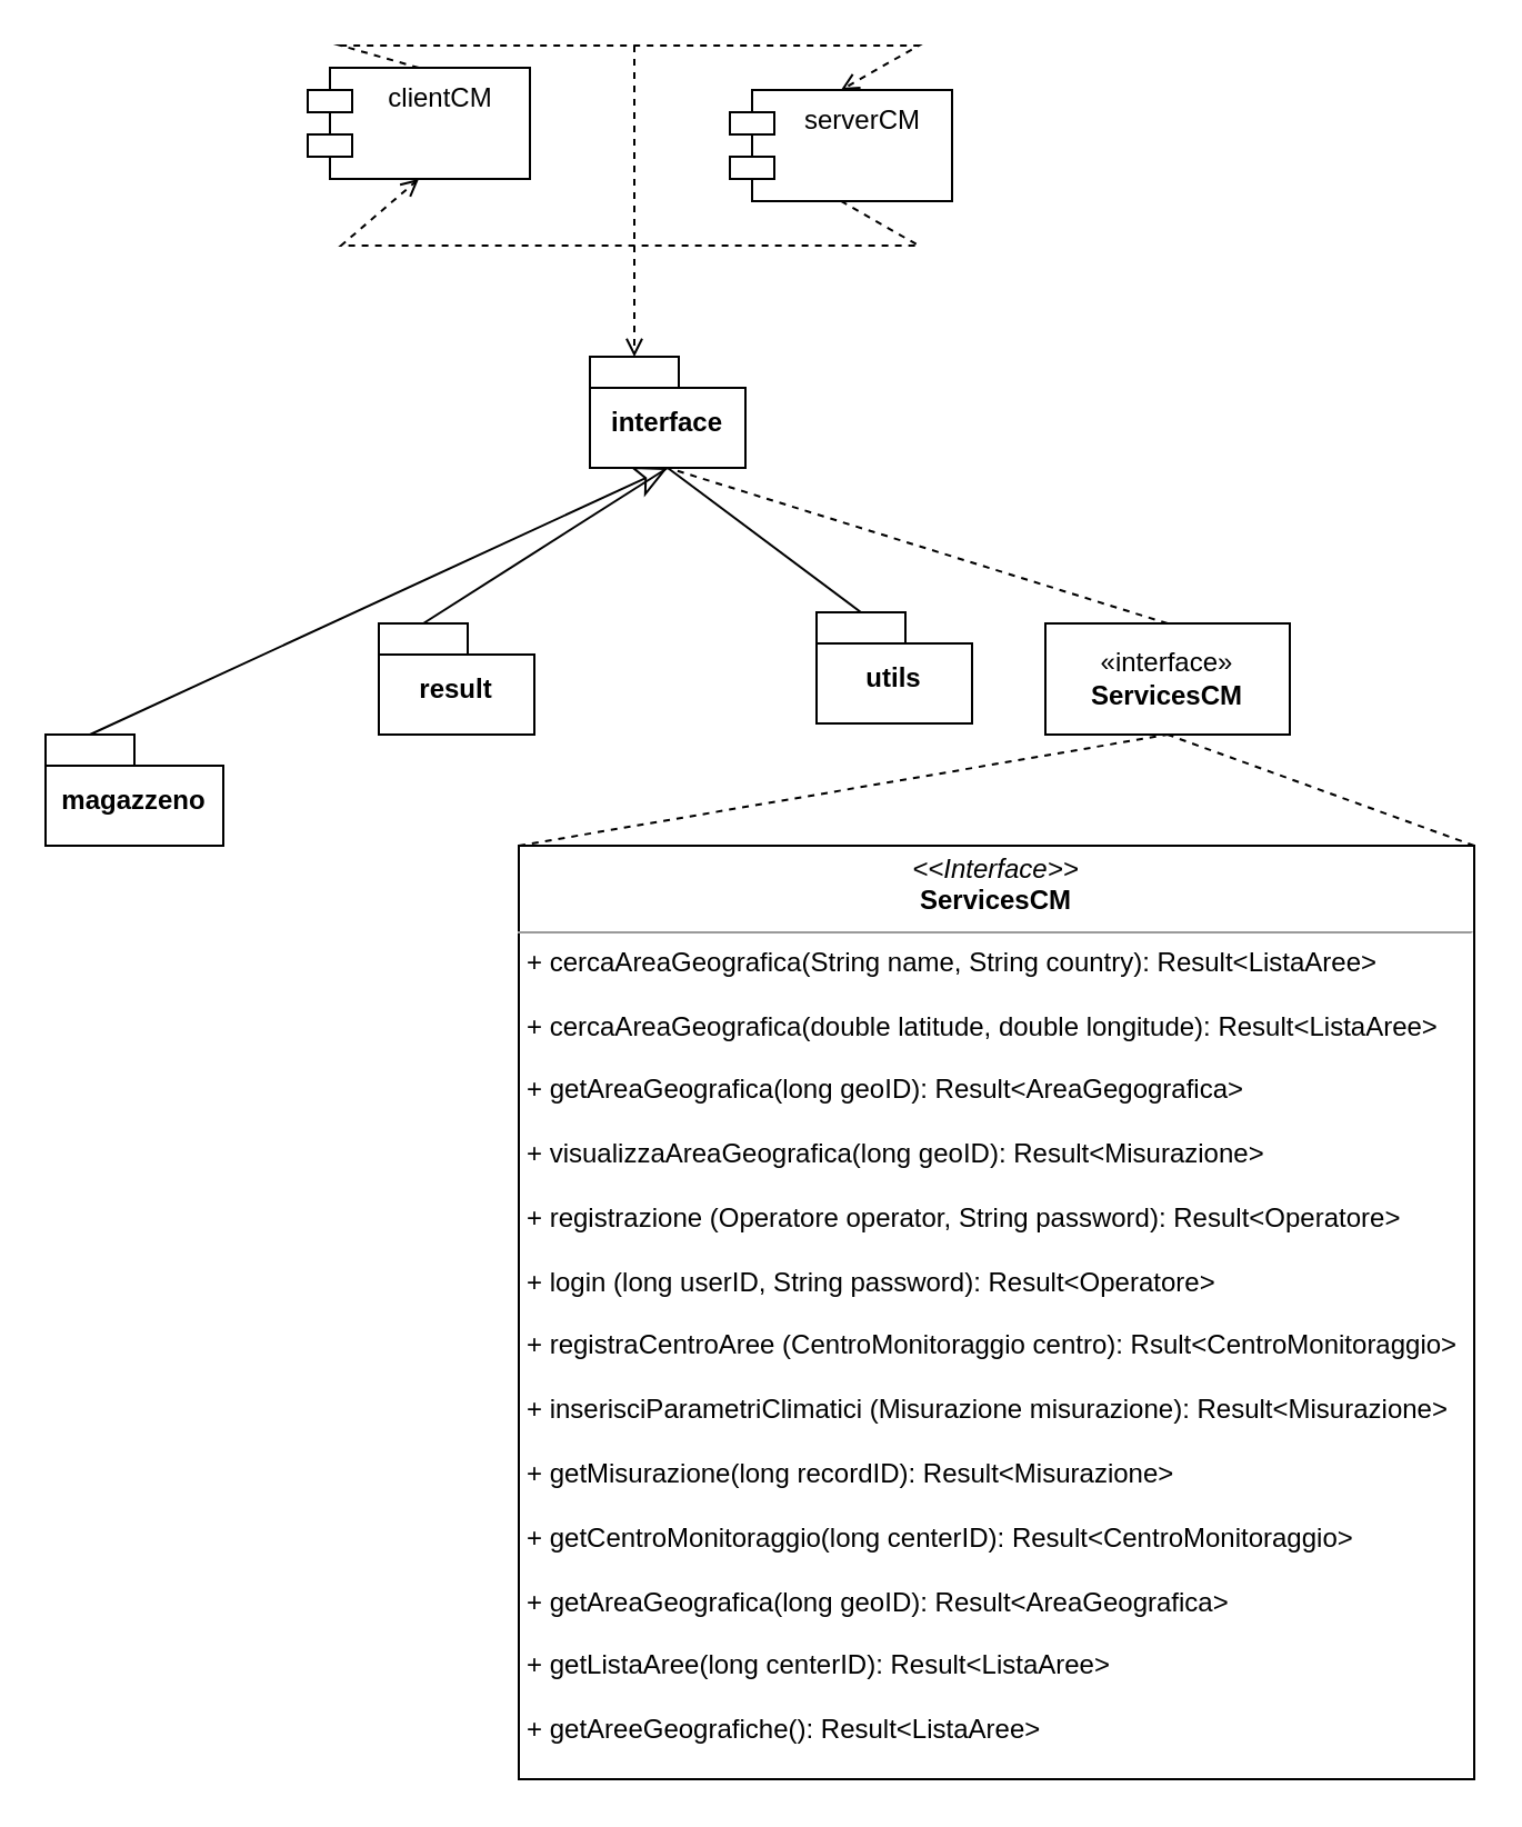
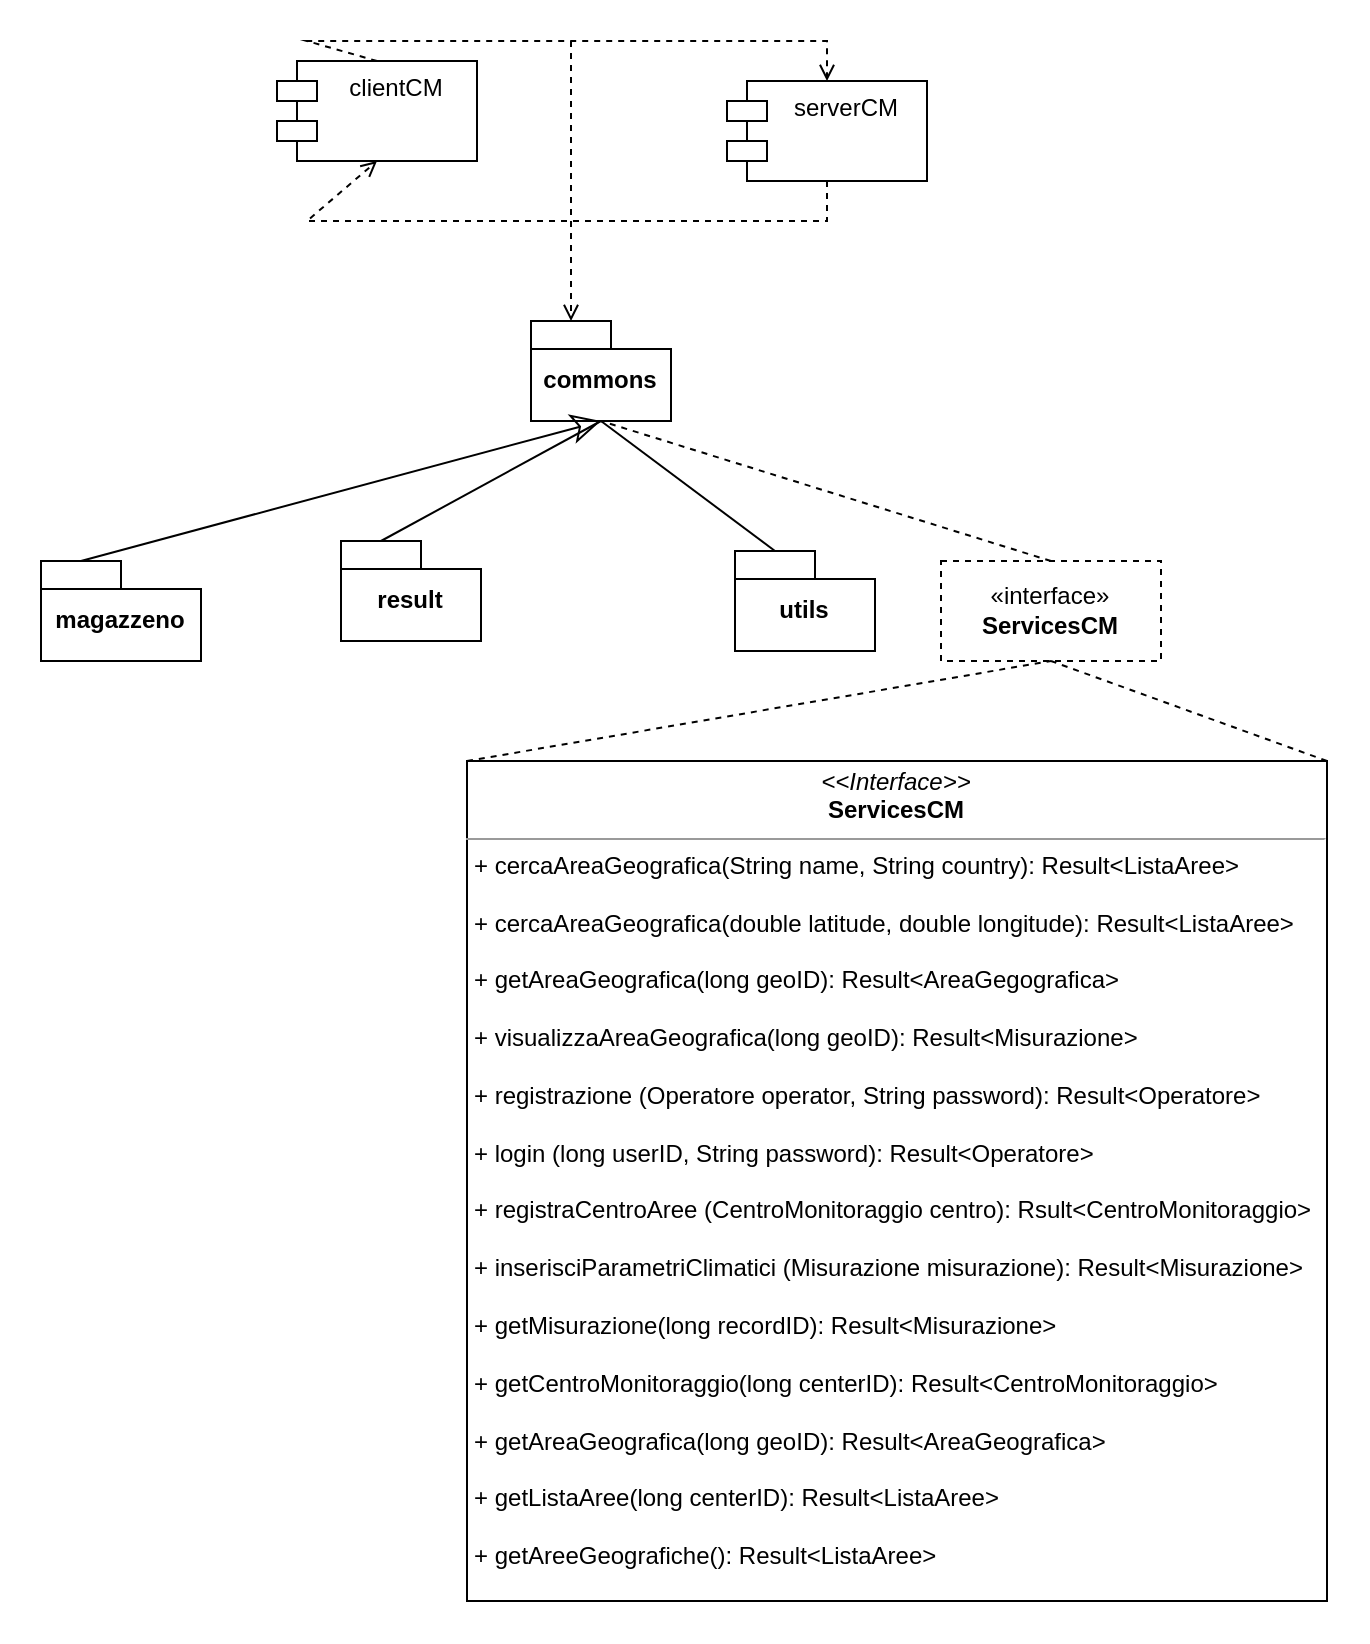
  <mxCell id="0" />
  <mxCell id="1" parent="0" />
- <mxCell id="2" value="serverCM" style="shape=module;align=left;spacingLeft=20;align=center;verticalAlign=top;whiteSpace=wrap;html=1;" parent="1" vertex="1"><mxGeometry x="328" y="40" width="100" height="50" as="geometry" /></mxCell>
+ <mxCell id="2" value="serverCM" style="shape=module;align=left;spacingLeft=20;align=center;verticalAlign=top;whiteSpace=wrap;html=1;" parent="1" vertex="1"><mxGeometry x="363" y="40" width="100" height="50" as="geometry" /></mxCell>
  <mxCell id="3" value="clientCM" style="shape=module;align=left;spacingLeft=20;align=center;verticalAlign=top;whiteSpace=wrap;html=1;" parent="1" vertex="1"><mxGeometry x="138" y="30" width="100" height="50" as="geometry" /></mxCell>
  <mxCell id="4" value="&lt;p style=&quot;margin:0px;margin-top:4px;text-align:center;&quot;&gt;&lt;i&gt;&amp;lt;&amp;lt;Interface&amp;gt;&amp;gt;&lt;/i&gt;&lt;br&gt;&lt;b&gt;ServicesCM&lt;/b&gt;&lt;/p&gt;&lt;hr size=&quot;1&quot;&gt;&lt;p style=&quot;margin:0px;margin-left:4px;&quot;&gt;+ cercaAreaGeografica(String name, String country): Result&amp;lt;ListaAree&amp;gt;&lt;/p&gt;&lt;p style=&quot;margin:0px;margin-left:4px;&quot;&gt;&lt;br&gt;&lt;/p&gt;&lt;p style=&quot;margin:0px;margin-left:4px;&quot;&gt;+ cercaAreaGeografica(double latitude, double longitude): Result&amp;lt;ListaAree&amp;gt;&lt;/p&gt;&lt;p style=&quot;border-color: var(--border-color); margin: 0px 0px 0px 4px;&quot;&gt;&lt;br&gt;&lt;/p&gt;&lt;p style=&quot;margin:0px;margin-left:4px;&quot;&gt;+ getAreaGeografica(long geoID): Result&amp;lt;AreaGegografica&amp;gt;&lt;/p&gt;&lt;p style=&quot;margin:0px;margin-left:4px;&quot;&gt;&lt;br&gt;&lt;/p&gt;&lt;p style=&quot;margin:0px;margin-left:4px;&quot;&gt;+ visualizzaAreaGeografica(long geoID):&amp;nbsp;Result&amp;lt;Misurazione&amp;gt;&lt;span style=&quot;background-color: initial;&quot;&gt;&lt;/span&gt;&lt;/p&gt;&lt;p style=&quot;margin:0px;margin-left:4px;&quot;&gt;&lt;br&gt;&lt;/p&gt;&lt;p style=&quot;margin:0px;margin-left:4px;&quot;&gt;&lt;span style=&quot;background-color: initial;&quot;&gt;+ registrazione (Operatore operator, String password): Result&amp;lt;Operatore&amp;gt;&lt;/span&gt;&lt;br&gt;&lt;/p&gt;&lt;p style=&quot;margin:0px;margin-left:4px;&quot;&gt;&lt;br&gt;&lt;/p&gt;&lt;p style=&quot;margin:0px;margin-left:4px;&quot;&gt;+ login (long userID, String password): Result&amp;lt;Operatore&amp;gt;&lt;br&gt;&lt;/p&gt;&lt;p style=&quot;margin:0px;margin-left:4px;&quot;&gt;&lt;br&gt;&lt;/p&gt;&lt;p style=&quot;margin:0px;margin-left:4px;&quot;&gt;+ registraCentroAree (CentroMonitoraggio centro&lt;span style=&quot;background-color: initial;&quot;&gt;): Rsult&amp;lt;CentroMonitoraggio&amp;gt;&lt;/span&gt;&lt;/p&gt;&lt;p style=&quot;margin:0px;margin-left:4px;&quot;&gt;&lt;br&gt;&lt;/p&gt;&lt;p style=&quot;border-color: var(--border-color); margin: 0px 0px 0px 4px;&quot;&gt;+ inserisciParametriClimatici (Misurazione misurazione): Result&amp;lt;Misurazione&amp;gt;&lt;/p&gt;&lt;p style=&quot;border-color: var(--border-color); margin: 0px 0px 0px 4px;&quot;&gt;&lt;br&gt;&lt;/p&gt;&lt;p style=&quot;border-color: var(--border-color); margin: 0px 0px 0px 4px;&quot;&gt;+ getMisurazione(long recordID): Result&amp;lt;Misurazione&amp;gt;&lt;/p&gt;&lt;p style=&quot;border-color: var(--border-color); margin: 0px 0px 0px 4px;&quot;&gt;&lt;br style=&quot;border-color: var(--border-color);&quot;&gt;&lt;/p&gt;&lt;p style=&quot;border-color: var(--border-color); margin: 0px 0px 0px 4px;&quot;&gt;+ getCentroMonitoraggio(long centerID): Result&amp;lt;CentroMonitoraggio&amp;gt;&lt;/p&gt;&lt;p style=&quot;border-color: var(--border-color); margin: 0px 0px 0px 4px;&quot;&gt;&lt;br style=&quot;border-color: var(--border-color);&quot;&gt;&lt;/p&gt;&lt;p style=&quot;border-color: var(--border-color); margin: 0px 0px 0px 4px;&quot;&gt;+ getAreaGeografica(long geoID): Result&amp;lt;AreaGeografica&amp;gt;&lt;/p&gt;&lt;p style=&quot;border-color: var(--border-color); margin: 0px 0px 0px 4px;&quot;&gt;&lt;br&gt;&lt;/p&gt;&lt;p style=&quot;border-color: var(--border-color); margin: 0px 0px 0px 4px;&quot;&gt;+ getListaAree(long centerID): Result&amp;lt;ListaAree&amp;gt;&lt;/p&gt;&lt;p style=&quot;border-color: var(--border-color); margin: 0px 0px 0px 4px;&quot;&gt;&lt;br style=&quot;border-color: var(--border-color);&quot;&gt;&lt;/p&gt;&lt;p style=&quot;border-color: var(--border-color); margin: 0px 0px 0px 4px;&quot;&gt;+&amp;nbsp;getAreeGeografiche(): Result&amp;lt;ListaAree&amp;gt;&lt;/p&gt;&lt;p style=&quot;border-color: var(--border-color); margin: 0px 0px 0px 4px;&quot;&gt;&lt;br style=&quot;border-color: var(--border-color);&quot;&gt;&lt;/p&gt;" style="verticalAlign=top;align=left;overflow=fill;fontSize=12;fontFamily=Helvetica;html=1;whiteSpace=wrap;" parent="1" vertex="1"><mxGeometry x="233" y="380" width="430" height="420" as="geometry" /></mxCell>
  <mxCell id="5" value="" style="endArrow=open;html=1;rounded=0;align=center;verticalAlign=bottom;dashed=1;endFill=0;labelBackgroundColor=none;exitX=0.5;exitY=0;exitDx=0;exitDy=0;entryX=0.5;entryY=0;entryDx=0;entryDy=0;" parent="1" source="3" target="2" edge="1"><mxGeometry relative="1" as="geometry"><mxPoint x="213" y="50" as="sourcePoint" /><mxPoint x="373" y="50" as="targetPoint" /><Array as="points"><mxPoint x="153" y="20" /><mxPoint x="413" y="20" /></Array></mxGeometry></mxCell>
  <mxCell id="6" value="" style="resizable=0;html=1;align=center;verticalAlign=top;labelBackgroundColor=none;" parent="5" connectable="0" vertex="1"><mxGeometry relative="1" as="geometry" /></mxCell>
  <mxCell id="7" value="" style="endArrow=open;html=1;rounded=0;align=center;verticalAlign=bottom;dashed=1;endFill=0;labelBackgroundColor=none;entryX=0.5;entryY=1;entryDx=0;entryDy=0;exitX=0.5;exitY=1;exitDx=0;exitDy=0;" parent="1" source="2" target="3" edge="1"><mxGeometry relative="1" as="geometry"><mxPoint x="333" y="110" as="sourcePoint" /><mxPoint x="383" y="60" as="targetPoint" /><Array as="points"><mxPoint x="413" y="110" /><mxPoint x="283" y="110" /><mxPoint x="153" y="110" /></Array></mxGeometry></mxCell>
  <mxCell id="8" value="" style="resizable=0;html=1;align=center;verticalAlign=top;labelBackgroundColor=none;" parent="7" connectable="0" vertex="1"><mxGeometry relative="1" as="geometry" /></mxCell>
  <mxCell id="9" value="" style="html=1;verticalAlign=bottom;labelBackgroundColor=none;endArrow=open;endFill=0;dashed=1;rounded=0;entryX=0;entryY=0;entryDx=20;entryDy=0;entryPerimeter=0;" parent="1" target="10" edge="1"><mxGeometry width="160" relative="1" as="geometry"><mxPoint x="285" y="20" as="sourcePoint" /><mxPoint x="293" y="190" as="targetPoint" /><Array as="points" /></mxGeometry></mxCell>
- <mxCell id="10" value="interface" style="shape=folder;fontStyle=1;spacingTop=10;tabWidth=40;tabHeight=14;tabPosition=left;html=1;whiteSpace=wrap;" parent="1" vertex="1"><mxGeometry x="265" y="160" width="70" height="50" as="geometry" /></mxCell>
- <mxCell id="11" value="magazzeno" style="shape=folder;fontStyle=1;spacingTop=10;tabWidth=40;tabHeight=14;tabPosition=left;html=1;whiteSpace=wrap;" parent="1" vertex="1"><mxGeometry x="20" y="330" width="80" height="50" as="geometry" /></mxCell>
- <mxCell id="12" value="result" style="shape=folder;fontStyle=1;spacingTop=10;tabWidth=40;tabHeight=14;tabPosition=left;html=1;whiteSpace=wrap;" parent="1" vertex="1"><mxGeometry x="170" y="280" width="70" height="50" as="geometry" /></mxCell>
+ <mxCell id="10" value="commons" style="shape=folder;fontStyle=1;spacingTop=10;tabWidth=40;tabHeight=14;tabPosition=left;html=1;whiteSpace=wrap;" parent="1" vertex="1"><mxGeometry x="265" y="160" width="70" height="50" as="geometry" /></mxCell>
+ <mxCell id="11" value="magazzeno" style="shape=folder;fontStyle=1;spacingTop=10;tabWidth=40;tabHeight=14;tabPosition=left;html=1;whiteSpace=wrap;" parent="1" vertex="1"><mxGeometry x="20" y="280" width="80" height="50" as="geometry" /></mxCell>
+ <mxCell id="12" value="result" style="shape=folder;fontStyle=1;spacingTop=10;tabWidth=40;tabHeight=14;tabPosition=left;html=1;whiteSpace=wrap;" parent="1" vertex="1"><mxGeometry x="170" y="270" width="70" height="50" as="geometry" /></mxCell>
  <mxCell id="13" value="utils" style="shape=folder;fontStyle=1;spacingTop=10;tabWidth=40;tabHeight=14;tabPosition=left;html=1;whiteSpace=wrap;" parent="1" vertex="1"><mxGeometry x="367" y="275" width="70" height="50" as="geometry" /></mxCell>
- <mxCell id="14" value="«interface»&lt;br&gt;&lt;b&gt;ServicesCM&lt;/b&gt;" style="html=1;whiteSpace=wrap;" parent="1" vertex="1"><mxGeometry x="470" y="280" width="110" height="50" as="geometry" /></mxCell>
+ <mxCell id="14" value="«interface»&lt;br&gt;&lt;b&gt;ServicesCM&lt;/b&gt;" style="html=1;whiteSpace=wrap;dashed=1;" parent="1" vertex="1"><mxGeometry x="470" y="280" width="110" height="50" as="geometry" /></mxCell>
  <mxCell id="15" value="" style="endArrow=none;html=1;endSize=12;startArrow=none;startSize=14;startFill=0;align=center;verticalAlign=bottom;endFill=0;rounded=0;exitX=0;exitY=0;exitDx=20;exitDy=0;exitPerimeter=0;entryX=0.5;entryY=1;entryDx=0;entryDy=0;entryPerimeter=0;" parent="1" source="12" target="10" edge="1"><mxGeometry y="3" relative="1" as="geometry"><mxPoint x="163" y="330" as="sourcePoint" /><mxPoint x="303" y="250" as="targetPoint" /></mxGeometry></mxCell>
  <mxCell id="16" value="" style="endArrow=none;html=1;endSize=12;startArrow=none;startSize=14;startFill=0;align=center;verticalAlign=bottom;endFill=0;rounded=0;exitX=0;exitY=0;exitDx=20;exitDy=0;exitPerimeter=0;entryX=0.5;entryY=1;entryDx=0;entryDy=0;entryPerimeter=0;" parent="1" source="13" target="10" edge="1"><mxGeometry y="3" relative="1" as="geometry"><mxPoint x="153" y="360" as="sourcePoint" /><mxPoint x="310" y="250" as="targetPoint" /></mxGeometry></mxCell>
  <mxCell id="17" value="" style="endArrow=none;html=1;endSize=12;startArrow=none;startSize=14;startFill=0;align=center;verticalAlign=bottom;endFill=0;rounded=0;entryX=0.5;entryY=1;entryDx=0;entryDy=0;entryPerimeter=0;exitX=0.5;exitY=0;exitDx=0;exitDy=0;dashed=1;" parent="1" source="14" target="10" edge="1"><mxGeometry y="3" relative="1" as="geometry"><mxPoint x="343" y="340" as="sourcePoint" /><mxPoint x="320" y="260" as="targetPoint" /></mxGeometry></mxCell>
  <mxCell id="18" value="" style="endArrow=classic;html=1;endSize=12;startArrow=none;startSize=14;startFill=0;align=center;verticalAlign=bottom;endFill=0;rounded=0;entryX=0.5;entryY=1;entryDx=0;entryDy=0;entryPerimeter=0;exitX=0;exitY=0;exitDx=20;exitDy=0;exitPerimeter=0;" parent="1" source="11" target="10" edge="1"><mxGeometry y="3" relative="1" as="geometry"><mxPoint x="83" y="360" as="sourcePoint" /><mxPoint x="330" y="270" as="targetPoint" /></mxGeometry></mxCell>
  <mxCell id="19" value="" style="endArrow=none;html=1;endSize=12;startArrow=none;startSize=14;startFill=0;align=center;verticalAlign=bottom;dashed=1;endFill=0;rounded=0;entryX=0.5;entryY=1;entryDx=0;entryDy=0;exitX=0;exitY=0;exitDx=0;exitDy=0;" parent="1" source="4" target="14" edge="1"><mxGeometry y="3" relative="1" as="geometry"><mxPoint x="580" y="532" as="sourcePoint" /><mxPoint x="355" y="422" as="targetPoint" /></mxGeometry></mxCell>
  <mxCell id="20" value="" style="endArrow=none;html=1;endSize=12;startArrow=none;startSize=14;startFill=0;align=center;verticalAlign=bottom;dashed=1;endFill=0;rounded=0;entryX=0.5;entryY=1;entryDx=0;entryDy=0;exitX=1;exitY=0;exitDx=0;exitDy=0;" parent="1" source="4" target="14" edge="1"><mxGeometry y="3" relative="1" as="geometry"><mxPoint x="213" y="510" as="sourcePoint" /><mxPoint x="535" y="410" as="targetPoint" /></mxGeometry></mxCell>
